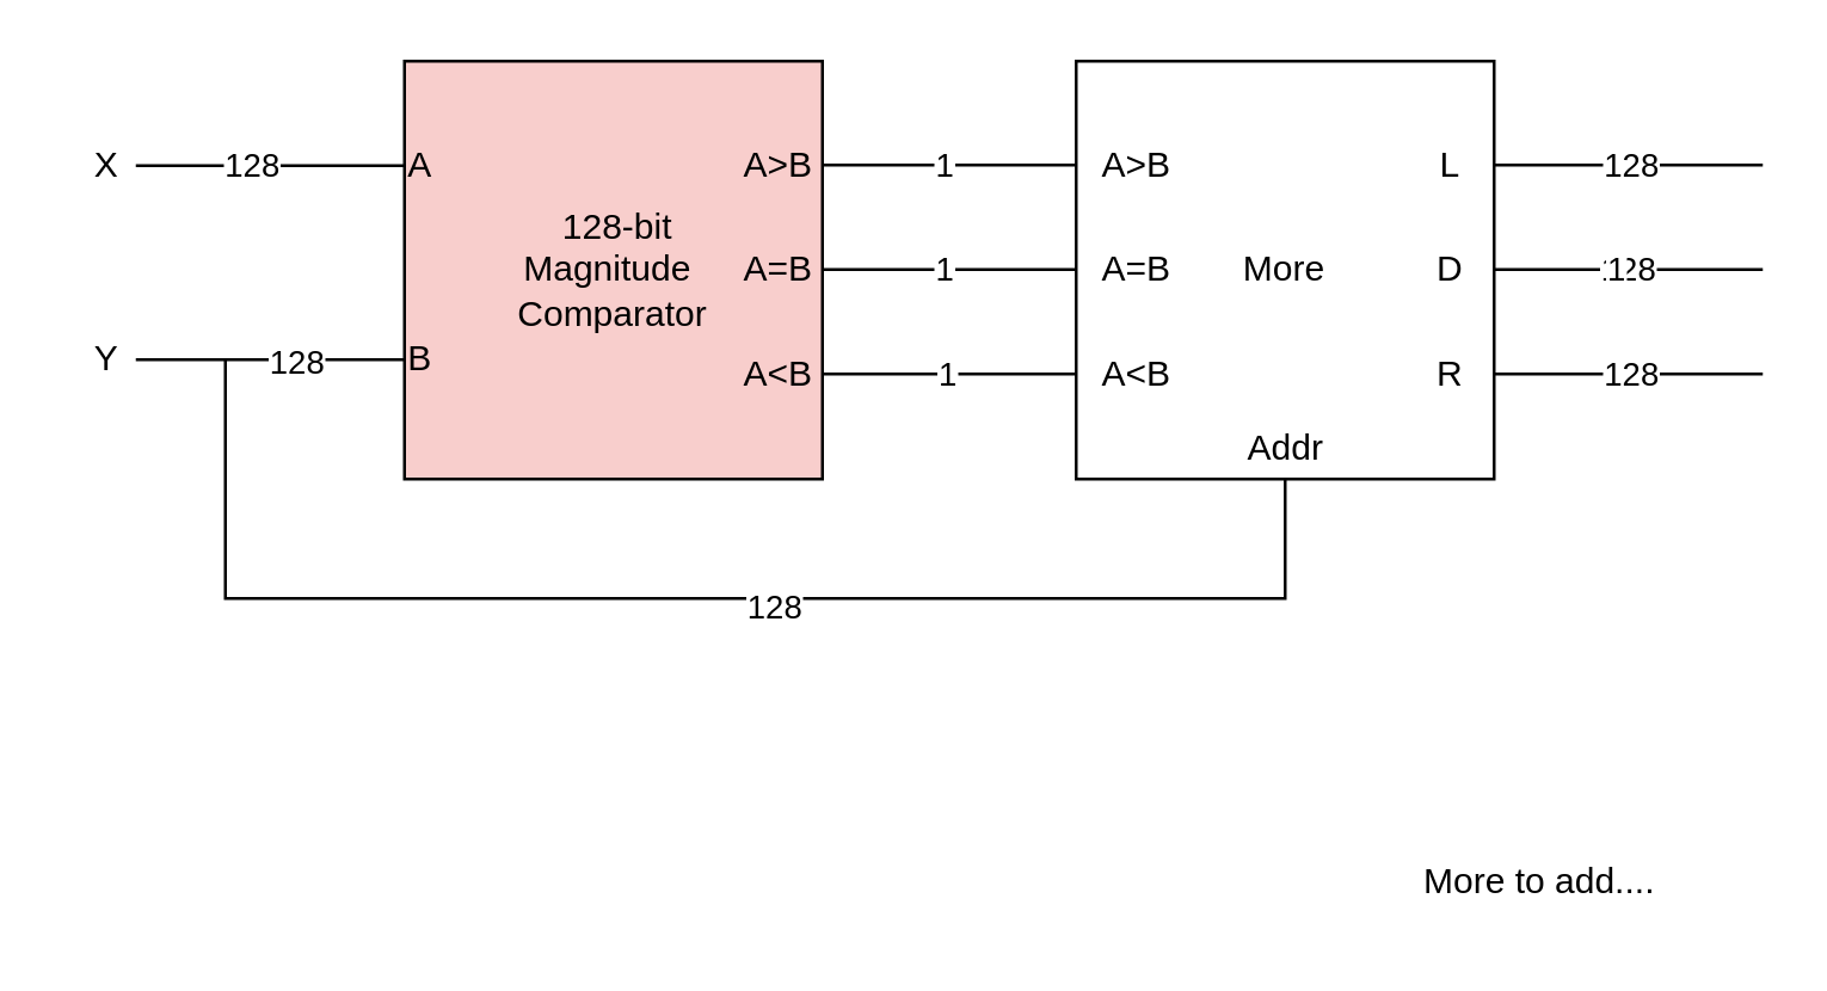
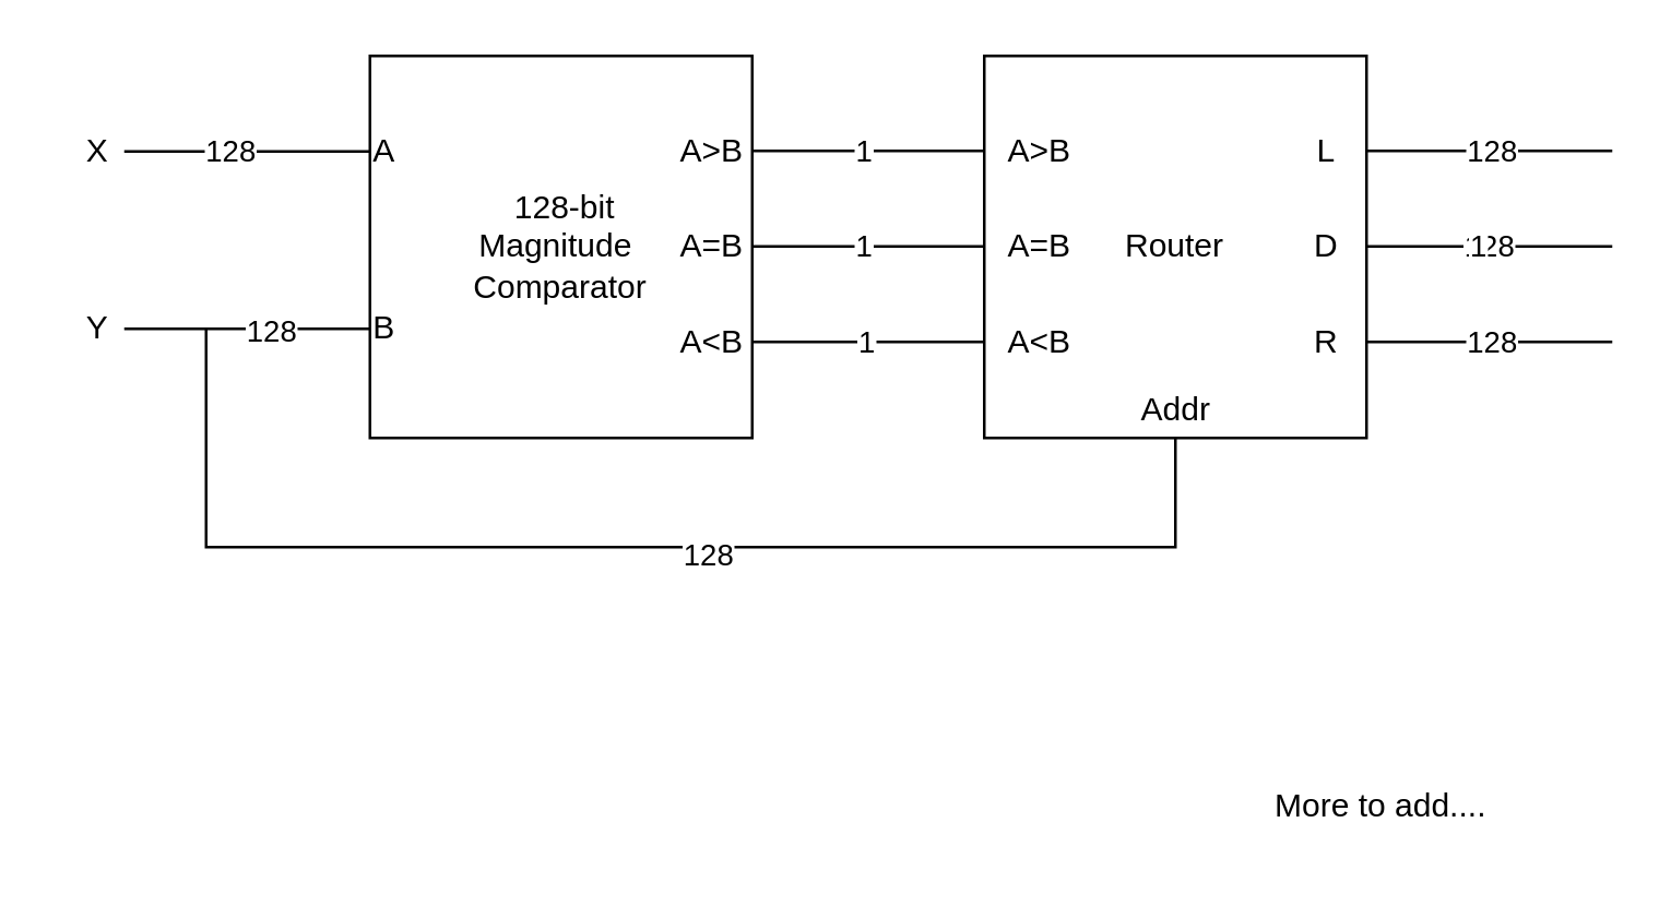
  <mxCell id="0" />
  <mxCell id="1" parent="0" />
- <mxCell id="2" value="&amp;nbsp;128-bit&lt;div&gt;Magnitude&amp;nbsp;&lt;/div&gt;&lt;div&gt;Comparator&lt;/div&gt;" style="whiteSpace=wrap;html=1;aspect=fixed;fillColor=#f8cecc;" parent="1" vertex="1"><mxGeometry x="135" y="20" width="140" height="140" as="geometry" /></mxCell>
+ <mxCell id="2" value="&amp;nbsp;128-bit&lt;div&gt;Magnitude&amp;nbsp;&lt;/div&gt;&lt;div&gt;Comparator&lt;/div&gt;" style="whiteSpace=wrap;html=1;aspect=fixed;" parent="1" vertex="1"><mxGeometry x="135" y="20" width="140" height="140" as="geometry" /></mxCell>
  <mxCell id="3" value="" style="endArrow=none;html=1;rounded=0;entryX=0;entryY=0.25;entryDx=0;entryDy=0;" parent="1" target="2" edge="1"><mxGeometry width="50" height="50" relative="1" as="geometry"><mxPoint x="45" y="55" as="sourcePoint" /><mxPoint x="95" y="25" as="targetPoint" /></mxGeometry></mxCell>
  <mxCell id="4" value="128" style="edgeLabel;html=1;align=center;verticalAlign=middle;resizable=0;points=[];" parent="3" vertex="1" connectable="0"><mxGeometry x="-0.146" relative="1" as="geometry"><mxPoint as="offset" /></mxGeometry></mxCell>
  <mxCell id="5" value="A" style="text;html=1;align=center;verticalAlign=middle;resizable=0;points=[];autosize=1;strokeColor=none;fillColor=none;" parent="1" vertex="1"><mxGeometry x="125" y="40" width="30" height="30" as="geometry" /></mxCell>
  <mxCell id="6" value="" style="endArrow=none;html=1;rounded=0;entryX=0;entryY=0.25;entryDx=0;entryDy=0;" parent="1" edge="1"><mxGeometry width="50" height="50" relative="1" as="geometry"><mxPoint x="45" y="120" as="sourcePoint" /><mxPoint x="135" y="120" as="targetPoint" /></mxGeometry></mxCell>
  <mxCell id="7" value="128" style="edgeLabel;html=1;align=center;verticalAlign=middle;resizable=0;points=[];" parent="6" vertex="1" connectable="0"><mxGeometry x="0.182" relative="1" as="geometry"><mxPoint as="offset" /></mxGeometry></mxCell>
  <mxCell id="8" value="B" style="text;html=1;align=center;verticalAlign=middle;resizable=0;points=[];autosize=1;strokeColor=none;fillColor=none;" parent="1" vertex="1"><mxGeometry x="125" y="105" width="30" height="30" as="geometry" /></mxCell>
  <mxCell id="9" value="" style="edgeStyle=segmentEdgeStyle;endArrow=none;html=1;curved=0;rounded=0;endSize=8;startSize=8;sourcePerimeterSpacing=0;targetPerimeterSpacing=0;entryX=0.5;entryY=1;entryDx=0;entryDy=0;startFill=0;" parent="1" target="17" edge="1"><mxGeometry width="100" relative="1" as="geometry"><mxPoint x="75" y="120" as="sourcePoint" /><mxPoint x="435" y="200" as="targetPoint" /><Array as="points"><mxPoint x="75" y="200" /><mxPoint x="430" y="200" /></Array></mxGeometry></mxCell>
  <mxCell id="10" value="128" style="edgeLabel;html=1;align=center;verticalAlign=middle;resizable=0;points=[];" parent="9" vertex="1" connectable="0"><mxGeometry x="0.108" y="-2" relative="1" as="geometry"><mxPoint as="offset" /></mxGeometry></mxCell>
  <mxCell id="11" value="" style="endArrow=none;html=1;rounded=0;entryX=0;entryY=0.25;entryDx=0;entryDy=0;" parent="1" edge="1"><mxGeometry width="50" height="50" relative="1" as="geometry"><mxPoint x="275" y="54.76" as="sourcePoint" /><mxPoint x="365" y="54.76" as="targetPoint" /></mxGeometry></mxCell>
  <mxCell id="12" value="1" style="edgeLabel;html=1;align=center;verticalAlign=middle;resizable=0;points=[];" parent="11" vertex="1" connectable="0"><mxGeometry x="-0.188" y="1" relative="1" as="geometry"><mxPoint x="3" y="1" as="offset" /></mxGeometry></mxCell>
  <mxCell id="13" value="" style="endArrow=none;html=1;rounded=0;entryX=0;entryY=0.25;entryDx=0;entryDy=0;" parent="1" edge="1"><mxGeometry width="50" height="50" relative="1" as="geometry"><mxPoint x="275" y="89.76" as="sourcePoint" /><mxPoint x="365" y="89.76" as="targetPoint" /></mxGeometry></mxCell>
  <mxCell id="14" value="1" style="edgeLabel;html=1;align=center;verticalAlign=middle;resizable=0;points=[];" parent="13" vertex="1" connectable="0"><mxGeometry x="-0.019" relative="1" as="geometry"><mxPoint x="-4" as="offset" /></mxGeometry></mxCell>
  <mxCell id="15" value="" style="endArrow=none;html=1;rounded=0;entryX=0;entryY=0.25;entryDx=0;entryDy=0;" parent="1" edge="1"><mxGeometry width="50" height="50" relative="1" as="geometry"><mxPoint x="275" y="124.76" as="sourcePoint" /><mxPoint x="365" y="124.76" as="targetPoint" /></mxGeometry></mxCell>
  <mxCell id="16" value="1" style="edgeLabel;html=1;align=center;verticalAlign=middle;resizable=0;points=[];" parent="15" vertex="1" connectable="0"><mxGeometry x="-0.093" relative="1" as="geometry"><mxPoint as="offset" /></mxGeometry></mxCell>
- <mxCell id="17" value="More" style="whiteSpace=wrap;html=1;aspect=fixed;" parent="1" vertex="1"><mxGeometry x="360" y="20" width="140" height="140" as="geometry" /></mxCell>
+ <mxCell id="17" value="Router" style="whiteSpace=wrap;html=1;aspect=fixed;" parent="1" vertex="1"><mxGeometry x="360" y="20" width="140" height="140" as="geometry" /></mxCell>
  <mxCell id="18" value="A&amp;gt;B" style="text;html=1;align=center;verticalAlign=middle;resizable=0;points=[];autosize=1;strokeColor=none;fillColor=none;" parent="1" vertex="1"><mxGeometry x="235" y="40" width="50" height="30" as="geometry" /></mxCell>
  <mxCell id="19" value="A=&lt;span style=&quot;background-color: transparent; color: light-dark(rgb(0, 0, 0), rgb(255, 255, 255));&quot;&gt;B&lt;/span&gt;" style="text;html=1;align=center;verticalAlign=middle;resizable=0;points=[];autosize=1;strokeColor=none;fillColor=none;" parent="1" vertex="1"><mxGeometry x="235" y="75" width="50" height="30" as="geometry" /></mxCell>
  <mxCell id="20" value="A&amp;lt;B" style="text;html=1;align=center;verticalAlign=middle;resizable=0;points=[];autosize=1;strokeColor=none;fillColor=none;" parent="1" vertex="1"><mxGeometry x="235" y="110" width="50" height="30" as="geometry" /></mxCell>
  <mxCell id="21" value="A&amp;gt;B" style="text;html=1;align=center;verticalAlign=middle;resizable=0;points=[];autosize=1;strokeColor=none;fillColor=none;" parent="1" vertex="1"><mxGeometry x="355" y="40" width="50" height="30" as="geometry" /></mxCell>
  <mxCell id="22" value="A=&lt;span style=&quot;background-color: transparent; color: light-dark(rgb(0, 0, 0), rgb(255, 255, 255));&quot;&gt;B&lt;/span&gt;" style="text;html=1;align=center;verticalAlign=middle;resizable=0;points=[];autosize=1;strokeColor=none;fillColor=none;" parent="1" vertex="1"><mxGeometry x="355" y="75" width="50" height="30" as="geometry" /></mxCell>
  <mxCell id="23" value="A&amp;lt;B" style="text;html=1;align=center;verticalAlign=middle;resizable=0;points=[];autosize=1;strokeColor=none;fillColor=none;" parent="1" vertex="1"><mxGeometry x="355" y="110" width="50" height="30" as="geometry" /></mxCell>
  <mxCell id="24" value="Addr" style="text;html=1;align=center;verticalAlign=middle;resizable=0;points=[];autosize=1;strokeColor=none;fillColor=none;" parent="1" vertex="1"><mxGeometry x="405" y="135" width="50" height="30" as="geometry" /></mxCell>
  <mxCell id="25" value="" style="endArrow=none;html=1;rounded=0;entryX=0;entryY=0.25;entryDx=0;entryDy=0;" parent="1" edge="1"><mxGeometry width="50" height="50" relative="1" as="geometry"><mxPoint x="500" y="54.76" as="sourcePoint" /><mxPoint x="590" y="54.76" as="targetPoint" /></mxGeometry></mxCell>
  <mxCell id="26" value="128" style="edgeLabel;html=1;align=center;verticalAlign=middle;resizable=0;points=[];" parent="25" vertex="1" connectable="0"><mxGeometry x="-0.188" y="1" relative="1" as="geometry"><mxPoint x="8" y="1" as="offset" /></mxGeometry></mxCell>
  <mxCell id="27" value="128" style="endArrow=none;html=1;rounded=0;entryX=0;entryY=0.25;entryDx=0;entryDy=0;" parent="1" edge="1"><mxGeometry width="50" height="50" relative="1" as="geometry"><mxPoint x="500" y="89.76" as="sourcePoint" /><mxPoint x="590" y="89.76" as="targetPoint" /></mxGeometry></mxCell>
  <mxCell id="28" value="1" style="edgeLabel;html=1;align=center;verticalAlign=middle;resizable=0;points=[];" parent="27" vertex="1" connectable="0"><mxGeometry x="-0.188" y="1" relative="1" as="geometry"><mxPoint x="3" y="1" as="offset" /></mxGeometry></mxCell>
  <mxCell id="29" value="" style="endArrow=none;html=1;rounded=0;entryX=0;entryY=0.25;entryDx=0;entryDy=0;" parent="1" edge="1"><mxGeometry width="50" height="50" relative="1" as="geometry"><mxPoint x="500" y="124.76" as="sourcePoint" /><mxPoint x="590" y="124.76" as="targetPoint" /></mxGeometry></mxCell>
  <mxCell id="30" value="128" style="edgeLabel;html=1;align=center;verticalAlign=middle;resizable=0;points=[];" parent="29" vertex="1" connectable="0"><mxGeometry x="-0.188" y="1" relative="1" as="geometry"><mxPoint x="8" y="1" as="offset" /></mxGeometry></mxCell>
  <mxCell id="31" value="L" style="text;html=1;align=center;verticalAlign=middle;resizable=0;points=[];autosize=1;strokeColor=none;fillColor=none;" parent="1" vertex="1"><mxGeometry x="470" y="40" width="30" height="30" as="geometry" /></mxCell>
  <mxCell id="32" value="D" style="text;html=1;align=center;verticalAlign=middle;resizable=0;points=[];autosize=1;strokeColor=none;fillColor=none;" parent="1" vertex="1"><mxGeometry x="470" y="75" width="30" height="30" as="geometry" /></mxCell>
  <mxCell id="33" value="R" style="text;html=1;align=center;verticalAlign=middle;resizable=0;points=[];autosize=1;strokeColor=none;fillColor=none;" parent="1" vertex="1"><mxGeometry x="470" y="110" width="30" height="30" as="geometry" /></mxCell>
  <mxCell id="34" value="Y" style="text;html=1;align=center;verticalAlign=middle;resizable=0;points=[];autosize=1;strokeColor=none;fillColor=none;" parent="1" vertex="1"><mxGeometry x="20" y="105" width="30" height="30" as="geometry" /></mxCell>
  <mxCell id="35" value="X" style="text;html=1;align=center;verticalAlign=middle;resizable=0;points=[];autosize=1;strokeColor=none;fillColor=none;" parent="1" vertex="1"><mxGeometry x="20" y="40" width="30" height="30" as="geometry" /></mxCell>
- <mxCell id="36" value="More to add...." style="text;html=1;align=center;verticalAlign=middle;resizable=0;points=[];autosize=1;strokeColor=none;fillColor=none;" parent="1" vertex="1"><mxGeometry x="465" y="280" width="100" height="30" as="geometry" /></mxCell>
+ <mxCell id="36" value="More to add...." style="text;html=1;align=center;verticalAlign=middle;resizable=0;points=[];autosize=1;strokeColor=none;fillColor=none;" parent="1" vertex="1"><mxGeometry x="455" y="280" width="100" height="30" as="geometry" /></mxCell>
